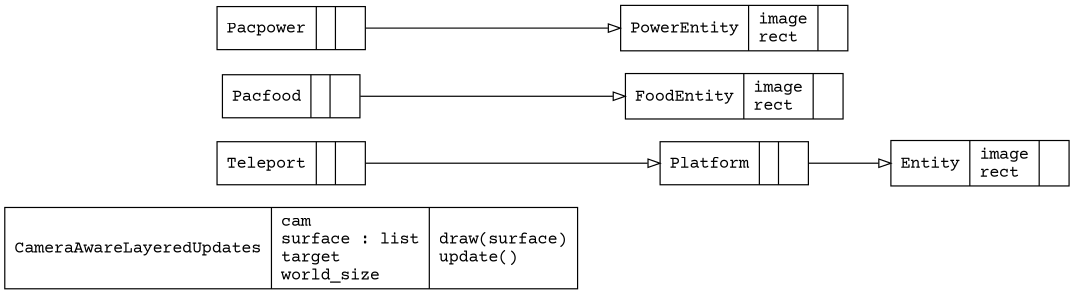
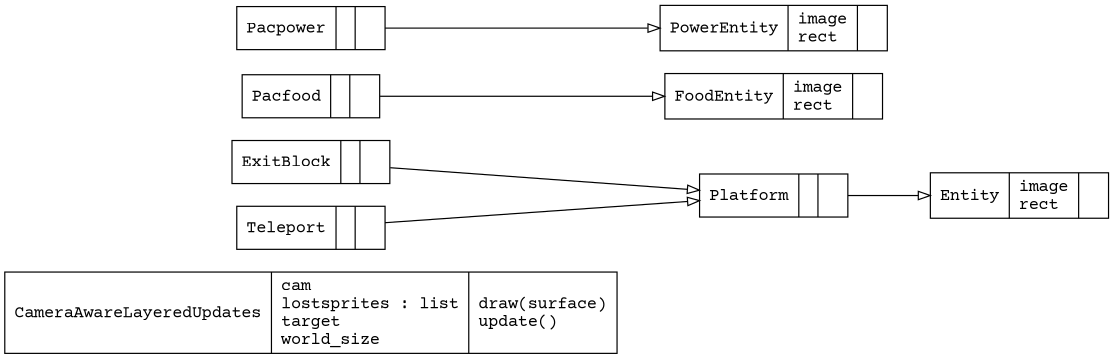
  digraph {
    fontname="Courier Prime"
    rankdir=LR
    node [fontname="Courier Prime" shape=record]
    edge [arrowhead=empty arrowtail=none fontname="Courier Prime"]
-   n1 [label="{CameraAwareLayeredUpdates|cam\lsurface : list\ltarget\lworld_size\l|draw(surface)\lupdate()\l}"]
+   n1 [label="{CameraAwareLayeredUpdates|cam\llostsprites : list\ltarget\lworld_size\l|draw(surface)\lupdate()\l}"]
    n2 [label="{Entity|image\lrect\l|}"]
+   n3 [label="{ExitBlock|\l|}"]
    n4 [label="{Platform|\l|}"]
    n5 [label="{FoodEntity|image\lrect\l|}"]
    n6 [label="{Pacfood|\l|}"]
    n7 [label="{Pacpower|\l|}"]
    n8 [label="{PowerEntity|image\lrect\l|}"]
    n9 [label="{Teleport|\l|}"]
+   n3 -> n4
    n4 -> n2
    n6 -> n5
    n7 -> n8
    n9 -> n4
  }
